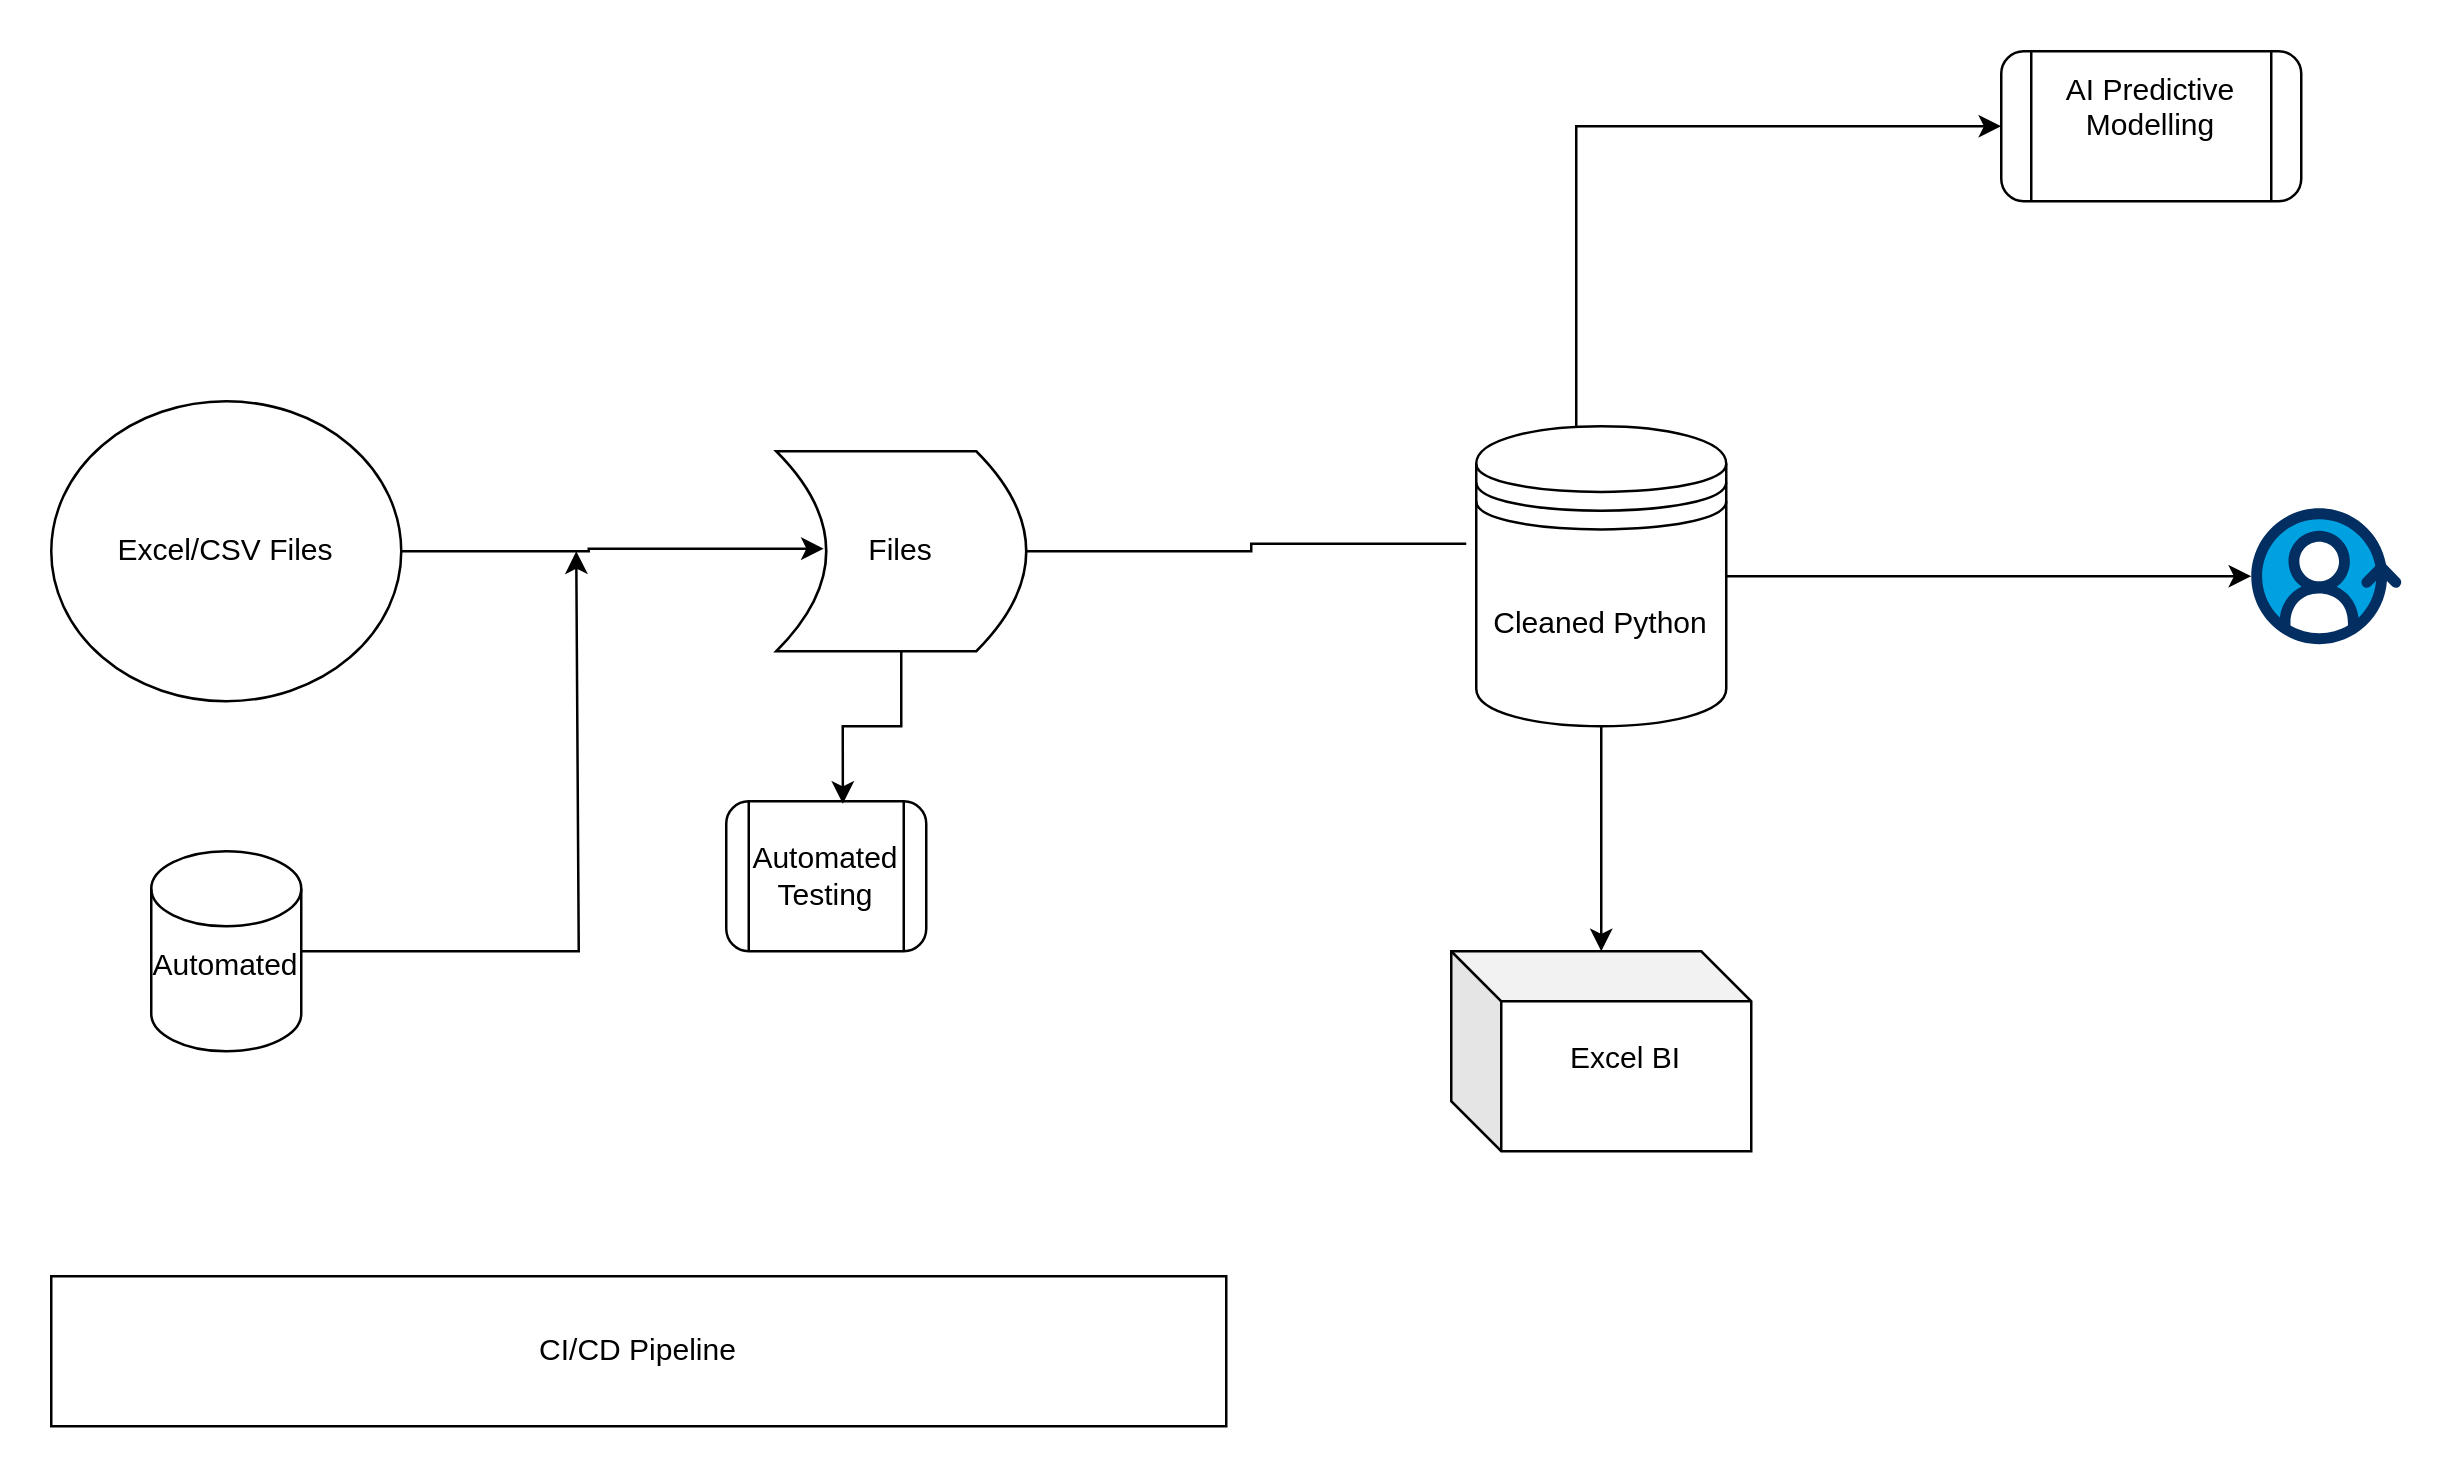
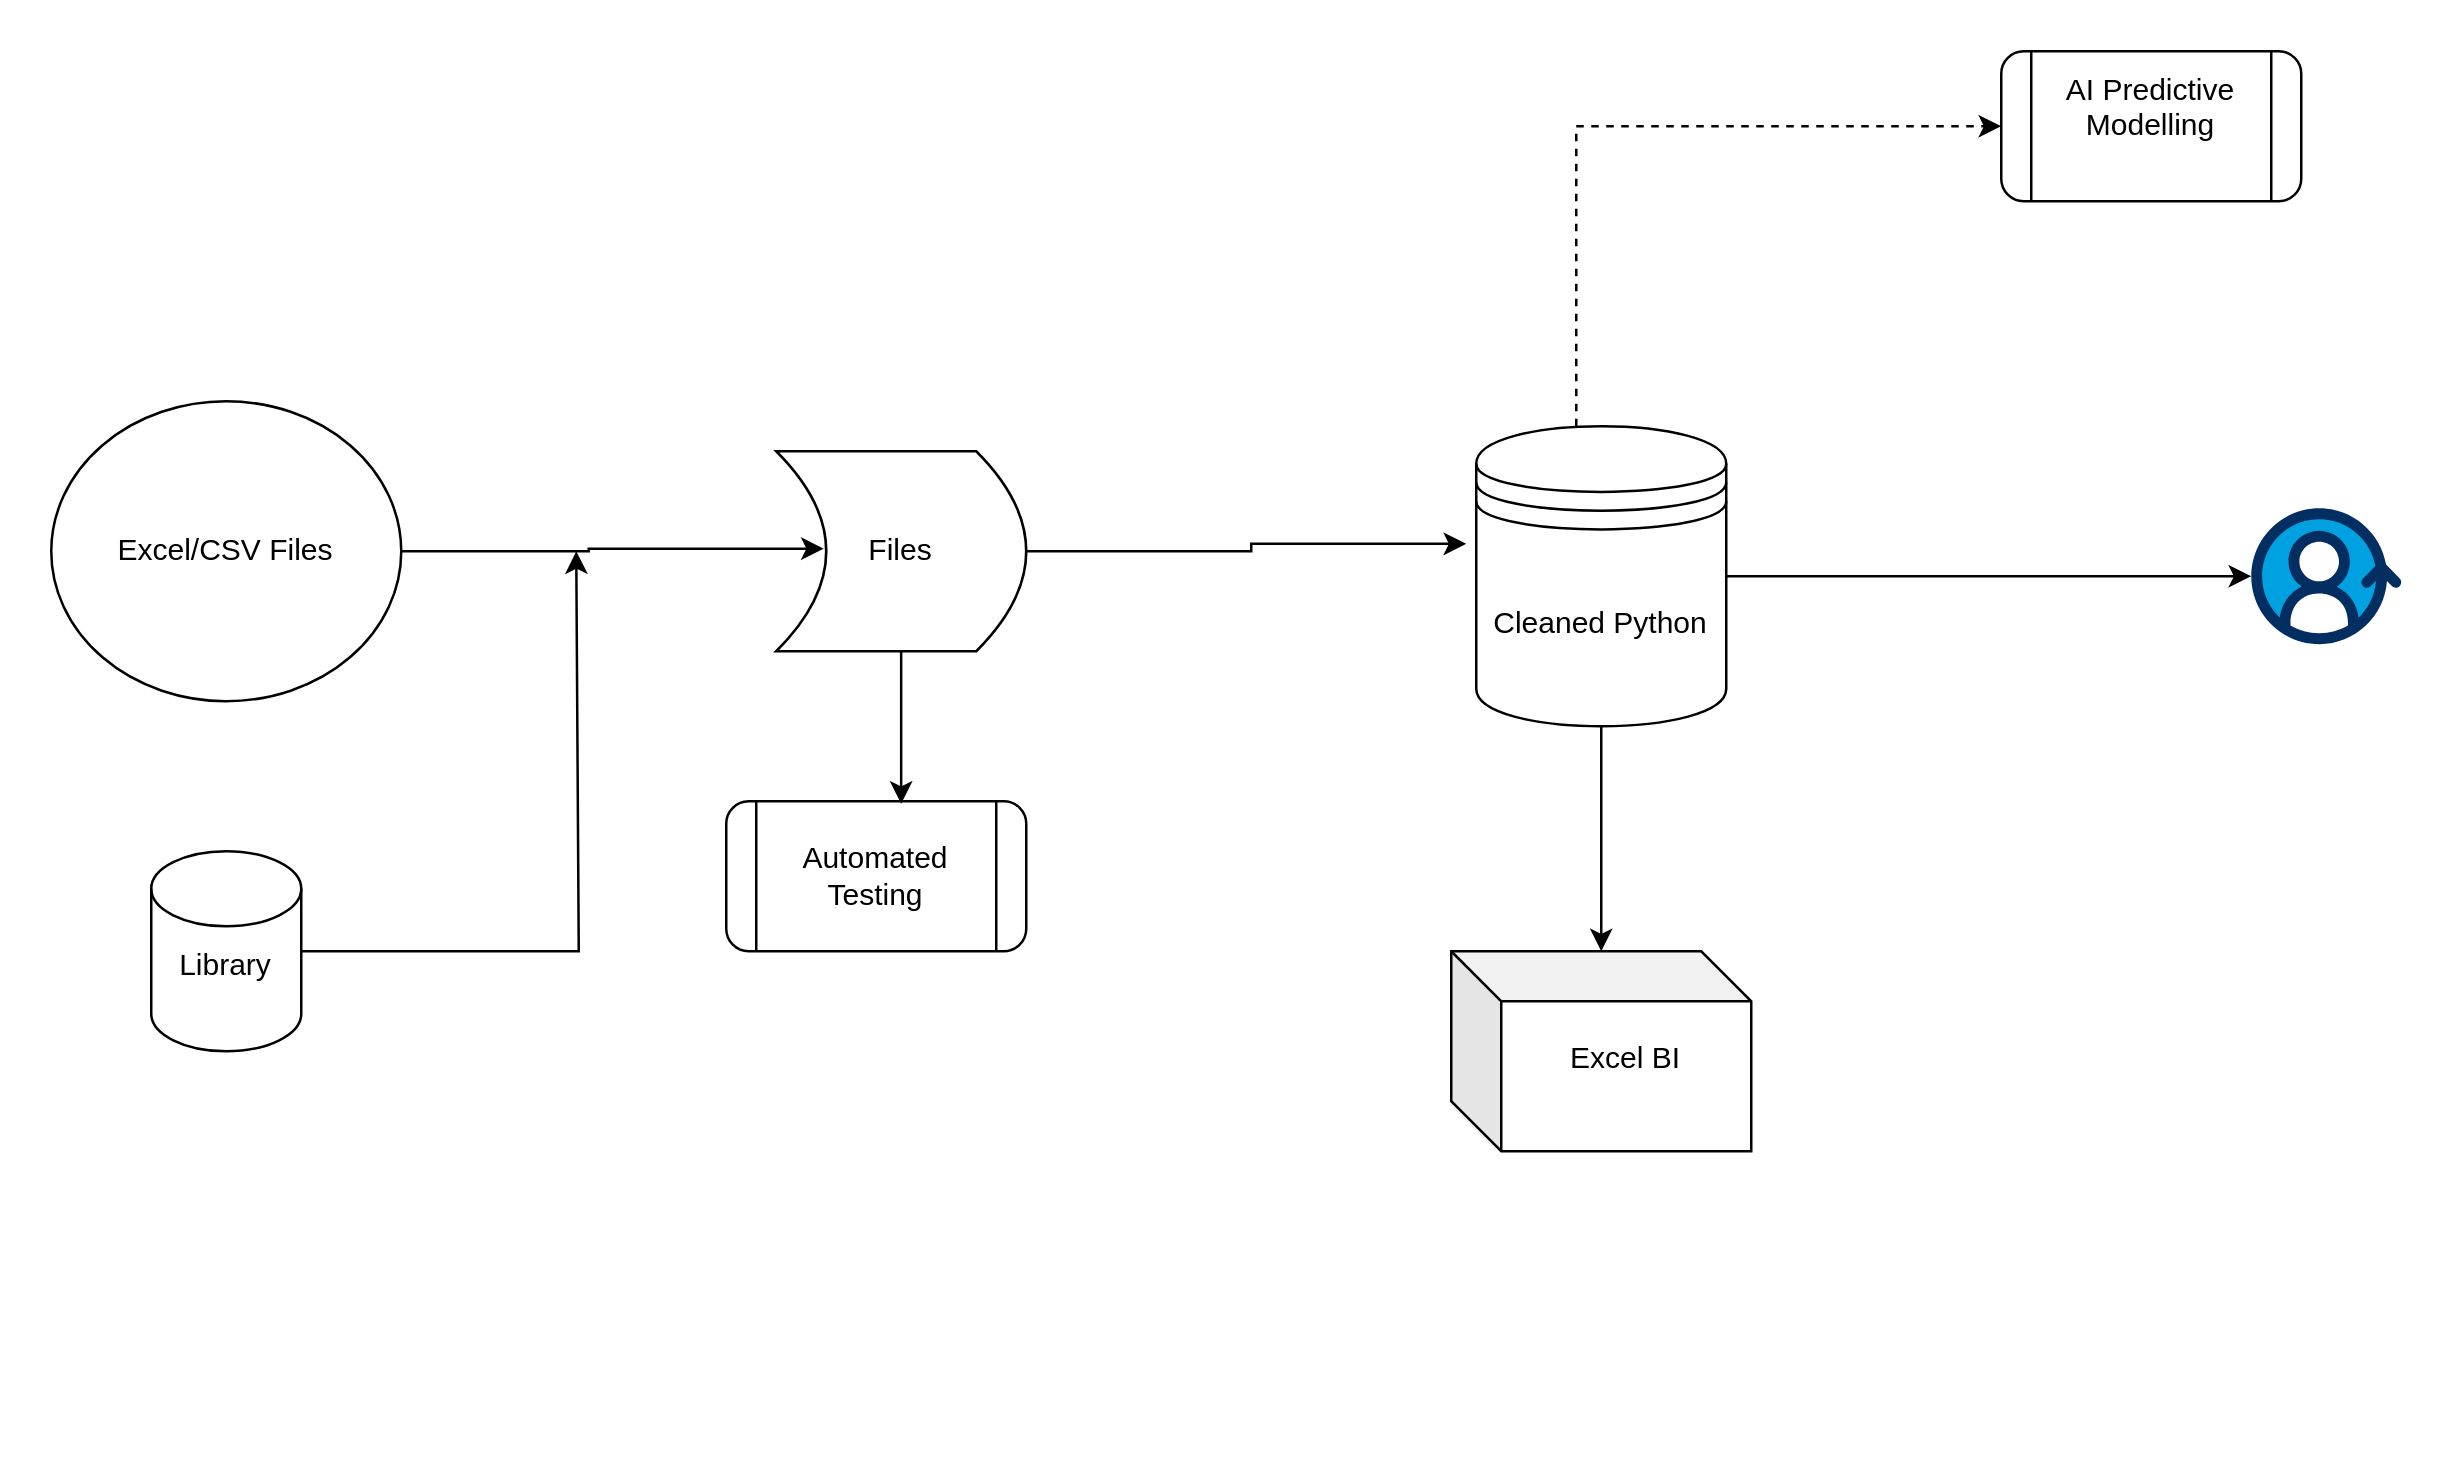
  <mxCell id="0" />
  <mxCell id="1" parent="0" />
  <mxCell id="2" value="Excel/CSV Files" style="ellipse;whiteSpace=wrap;html=1;" vertex="1" parent="1"><mxGeometry x="20" y="160" width="140" height="120" as="geometry" /></mxCell>
  <mxCell id="3" value="" style="edgeStyle=orthogonalEdgeStyle;rounded=0;orthogonalLoop=1;jettySize=auto;html=1;fontFamily=Helvetica;fontSize=12;fontColor=default;" edge="1" parent="1" source="6" target="7"><mxGeometry relative="1" as="geometry" /></mxCell>
  <mxCell id="4" value="" style="edgeStyle=orthogonalEdgeStyle;rounded=0;orthogonalLoop=1;jettySize=auto;html=1;fontFamily=Helvetica;fontSize=12;fontColor=default;" edge="1" parent="1" source="6" target="8"><mxGeometry relative="1" as="geometry" /></mxCell>
- <mxCell id="5" style="edgeStyle=orthogonalEdgeStyle;rounded=0;orthogonalLoop=1;jettySize=auto;html=1;entryX=0;entryY=0.5;entryDx=0;entryDy=0;fontFamily=Helvetica;fontSize=12;fontColor=default;" edge="1" parent="1" source="6" target="13"><mxGeometry relative="1" as="geometry"><Array as="points"><mxPoint x="630" y="50" /></Array></mxGeometry></mxCell>
+ <mxCell id="5" style="edgeStyle=orthogonalEdgeStyle;rounded=0;orthogonalLoop=1;jettySize=auto;html=1;entryX=0;entryY=0.5;entryDx=0;entryDy=0;fontFamily=Helvetica;fontSize=12;fontColor=default;dashed=1;" edge="1" parent="1" source="6" target="13"><mxGeometry relative="1" as="geometry"><Array as="points"><mxPoint x="630" y="50" /></Array></mxGeometry></mxCell>
  <mxCell id="6" value="Cleaned Python" style="shape=datastore;whiteSpace=wrap;html=1;" vertex="1" parent="1"><mxGeometry x="590" y="170" width="100" height="120" as="geometry" /></mxCell>
  <mxCell id="7" value="Excel BI&lt;div&gt;&lt;br&gt;&lt;/div&gt;" style="shape=cube;whiteSpace=wrap;html=1;boundedLbl=1;backgroundOutline=1;darkOpacity=0.05;darkOpacity2=0.1;rounded=1;strokeColor=default;align=center;verticalAlign=middle;fontFamily=Helvetica;fontSize=12;fontColor=default;fillColor=default;" vertex="1" parent="1"><mxGeometry x="580" y="380" width="120" height="80" as="geometry" /></mxCell>
  <mxCell id="8" value="" style="verticalLabelPosition=bottom;aspect=fixed;html=1;shape=mxgraph.salesforce.customer_360;rounded=1;strokeColor=default;align=center;verticalAlign=middle;fontFamily=Helvetica;fontSize=12;fontColor=default;fillColor=default;" vertex="1" parent="1"><mxGeometry x="900" y="202.7" width="60" height="54.6" as="geometry" /></mxCell>
  <mxCell id="9" style="edgeStyle=orthogonalEdgeStyle;rounded=0;orthogonalLoop=1;jettySize=auto;html=1;fontFamily=Helvetica;fontSize=12;fontColor=default;" edge="1" parent="1"><mxGeometry relative="1" as="geometry"><mxPoint x="230" y="220" as="targetPoint" /><mxPoint x="60" y="380" as="sourcePoint" /><Array as="points"><mxPoint x="231" y="380" /></Array></mxGeometry></mxCell>
- <mxCell id="10" value="Automated&lt;div&gt;&lt;br&gt;&lt;/div&gt;" style="shape=cylinder3;whiteSpace=wrap;html=1;boundedLbl=1;backgroundOutline=1;size=15;rounded=1;strokeColor=default;align=center;verticalAlign=middle;fontFamily=Helvetica;fontSize=12;fontColor=default;fillColor=default;" vertex="1" parent="1"><mxGeometry x="60" y="340" width="60" height="80" as="geometry" /></mxCell>
+ <mxCell id="10" value="Library&lt;div&gt;&lt;br&gt;&lt;/div&gt;" style="shape=cylinder3;whiteSpace=wrap;html=1;boundedLbl=1;backgroundOutline=1;size=15;rounded=1;strokeColor=default;align=center;verticalAlign=middle;fontFamily=Helvetica;fontSize=12;fontColor=default;fillColor=default;" vertex="1" parent="1"><mxGeometry x="60" y="340" width="60" height="80" as="geometry" /></mxCell>
  <mxCell id="11" value="Files" style="shape=dataStorage;whiteSpace=wrap;html=1;fixedSize=1;rounded=1;strokeColor=default;align=center;verticalAlign=middle;fontFamily=Helvetica;fontSize=12;fontColor=default;fillColor=default;direction=west;" vertex="1" parent="1"><mxGeometry x="310" y="180" width="100" height="80" as="geometry" /></mxCell>
- <mxCell id="12" style="edgeStyle=orthogonalEdgeStyle;rounded=0;orthogonalLoop=1;jettySize=auto;html=1;entryX=-0.04;entryY=0.392;entryDx=0;entryDy=0;entryPerimeter=0;fontFamily=Helvetica;fontSize=12;fontColor=default;endArrow=none;" edge="1" parent="1" source="11" target="6"><mxGeometry relative="1" as="geometry"><mxPoint x="479.04" y="220.02" as="targetPoint" /></mxGeometry></mxCell>
+ <mxCell id="12" style="edgeStyle=orthogonalEdgeStyle;rounded=0;orthogonalLoop=1;jettySize=auto;html=1;entryX=-0.04;entryY=0.392;entryDx=0;entryDy=0;entryPerimeter=0;fontFamily=Helvetica;fontSize=12;fontColor=default;" edge="1" parent="1" source="11" target="6"><mxGeometry relative="1" as="geometry"><mxPoint x="479.04" y="220.02" as="targetPoint" /></mxGeometry></mxCell>
  <mxCell id="13" value="AI Predictive Modelling&lt;div&gt;&lt;br&gt;&lt;/div&gt;" style="shape=process;whiteSpace=wrap;html=1;backgroundOutline=1;rounded=1;strokeColor=default;align=center;verticalAlign=middle;fontFamily=Helvetica;fontSize=12;fontColor=default;fillColor=default;" vertex="1" parent="1"><mxGeometry x="800" y="20" width="120" height="60" as="geometry" /></mxCell>
  <mxCell id="14" style="edgeStyle=orthogonalEdgeStyle;rounded=0;orthogonalLoop=1;jettySize=auto;html=1;entryX=0.81;entryY=0.513;entryDx=0;entryDy=0;entryPerimeter=0;fontFamily=Helvetica;fontSize=12;fontColor=default;" edge="1" parent="1" source="2" target="11"><mxGeometry relative="1" as="geometry" /></mxCell>
- <mxCell id="15" value="Automated Testing" style="shape=process;whiteSpace=wrap;html=1;backgroundOutline=1;rounded=1;strokeColor=default;align=center;verticalAlign=middle;fontFamily=Helvetica;fontSize=12;fontColor=default;fillColor=default;" vertex="1" parent="1"><mxGeometry x="290" y="320" width="80" height="60" as="geometry" /></mxCell>
+ <mxCell id="15" value="Automated Testing" style="shape=process;whiteSpace=wrap;html=1;backgroundOutline=1;rounded=1;strokeColor=default;align=center;verticalAlign=middle;fontFamily=Helvetica;fontSize=12;fontColor=default;fillColor=default;" vertex="1" parent="1"><mxGeometry x="290" y="320" width="120" height="60" as="geometry" /></mxCell>
  <mxCell id="16" style="edgeStyle=orthogonalEdgeStyle;rounded=0;orthogonalLoop=1;jettySize=auto;html=1;entryX=0.583;entryY=0.017;entryDx=0;entryDy=0;entryPerimeter=0;fontFamily=Helvetica;fontSize=12;fontColor=default;" edge="1" parent="1" source="11" target="15"><mxGeometry relative="1" as="geometry" /></mxCell>
- <mxCell id="17" value="CI/CD Pipeline" style="rounded=0;whiteSpace=wrap;html=1;strokeColor=default;align=center;verticalAlign=middle;fontFamily=Helvetica;fontSize=12;fontColor=default;fillColor=default;" vertex="1" parent="1"><mxGeometry x="20" y="510" width="470" height="60" as="geometry" /></mxCell>
